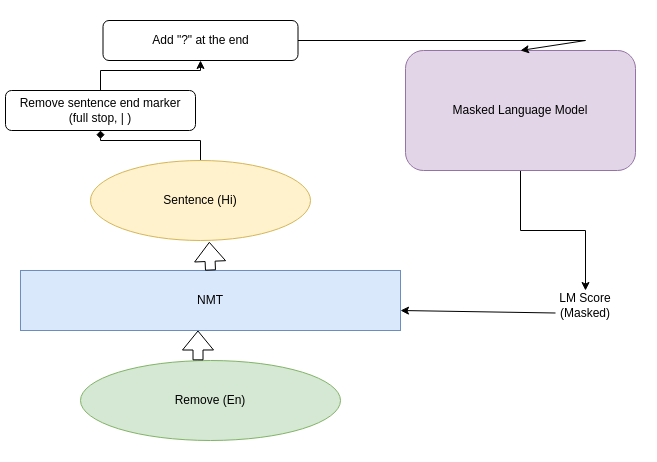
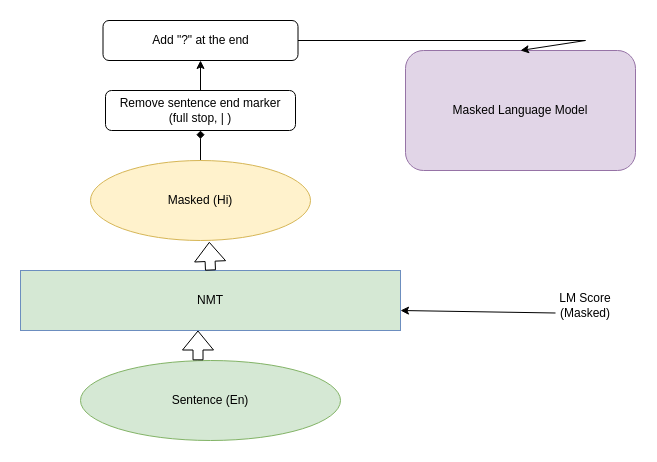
  <mxCell id="0" />
  <mxCell id="1" parent="0" />
- <mxCell id="2" value="&lt;p style=&quot;line-height: 2.6;&quot;&gt;NMT&lt;/p&gt;" style="rounded=0;whiteSpace=wrap;html=1;fillColor=#dae8fc;strokeColor=#6c8ebf;" parent="1" vertex="1"><mxGeometry x="20" y="270" width="380" height="60" as="geometry" /></mxCell>
- <mxCell id="3" value="Remove (En)" style="ellipse;whiteSpace=wrap;html=1;fillColor=#d5e8d4;strokeColor=#82b366;" parent="1" vertex="1"><mxGeometry x="80" y="360" width="260" height="80" as="geometry" /></mxCell>
+ <mxCell id="2" value="&lt;p style=&quot;line-height: 2.6;&quot;&gt;NMT&lt;/p&gt;" style="rounded=0;whiteSpace=wrap;html=1;fillColor=#d5e8d4;strokeColor=#6c8ebf;" parent="1" vertex="1"><mxGeometry x="20" y="270" width="380" height="60" as="geometry" /></mxCell>
+ <mxCell id="3" value="Sentence (En)" style="ellipse;whiteSpace=wrap;html=1;fillColor=#d5e8d4;strokeColor=#82b366;" parent="1" vertex="1"><mxGeometry x="80" y="360" width="260" height="80" as="geometry" /></mxCell>
  <mxCell id="4" value="" style="shape=flexArrow;endArrow=classic;html=1;rounded=0;exitX=0.452;exitY=-0.002;exitDx=0;exitDy=0;exitPerimeter=0;entryX=0.467;entryY=1;entryDx=0;entryDy=0;entryPerimeter=0;" parent="1" source="3" target="2" edge="1"><mxGeometry width="50" height="50" relative="1" as="geometry"><mxPoint x="300" y="450" as="sourcePoint" /><mxPoint x="350" y="400" as="targetPoint" /></mxGeometry></mxCell>
  <mxCell id="5" value="" style="edgeStyle=orthogonalEdgeStyle;rounded=0;orthogonalLoop=1;jettySize=auto;html=1;endArrow=diamond;" edge="1" parent="1" source="6" target="13"><mxGeometry relative="1" as="geometry" /></mxCell>
- <mxCell id="6" value="Sentence (Hi)" style="ellipse;whiteSpace=wrap;html=1;fillColor=#fff2cc;strokeColor=#d6b656;" parent="1" vertex="1"><mxGeometry x="90" y="160" width="220" height="80" as="geometry" /></mxCell>
+ <mxCell id="6" value="Masked (Hi)" style="ellipse;whiteSpace=wrap;html=1;fillColor=#fff2cc;strokeColor=#d6b656;" parent="1" vertex="1"><mxGeometry x="90" y="160" width="220" height="80" as="geometry" /></mxCell>
  <mxCell id="7" value="" style="shape=flexArrow;endArrow=classic;html=1;rounded=0;exitX=0.5;exitY=0;exitDx=0;exitDy=0;entryX=0.54;entryY=1.017;entryDx=0;entryDy=0;entryPerimeter=0;" parent="1" source="2" target="6" edge="1"><mxGeometry width="50" height="50" relative="1" as="geometry"><mxPoint x="300" y="240" as="sourcePoint" /><mxPoint x="350" y="190" as="targetPoint" /></mxGeometry></mxCell>
- <mxCell id="8" value="" style="edgeStyle=orthogonalEdgeStyle;rounded=0;orthogonalLoop=1;jettySize=auto;html=1;" parent="1" source="9" target="10" edge="1"><mxGeometry relative="1" as="geometry" /></mxCell>
  <mxCell id="9" value="Masked Language Model" style="rounded=1;whiteSpace=wrap;html=1;fillColor=#e1d5e7;strokeColor=#9673a6;" parent="1" vertex="1"><mxGeometry x="405" y="50" width="230" height="120" as="geometry" /></mxCell>
  <mxCell id="10" value="LM Score (Masked)" style="text;html=1;strokeColor=none;fillColor=none;align=center;verticalAlign=middle;whiteSpace=wrap;rounded=0;" parent="1" vertex="1"><mxGeometry x="555" y="290" width="60" height="30" as="geometry" /></mxCell>
  <mxCell id="11" value="" style="endArrow=classic;html=1;rounded=0;exitX=0;exitY=0.75;exitDx=0;exitDy=0;" parent="1" source="10" edge="1"><mxGeometry width="50" height="50" relative="1" as="geometry"><mxPoint x="300" y="220" as="sourcePoint" /><mxPoint x="400" y="310" as="targetPoint" /></mxGeometry></mxCell>
  <mxCell id="12" value="" style="edgeStyle=orthogonalEdgeStyle;rounded=0;orthogonalLoop=1;jettySize=auto;html=1;" edge="1" parent="1" source="13" target="14"><mxGeometry relative="1" as="geometry" /></mxCell>
- <mxCell id="13" value="Remove sentence end marker&lt;br&gt;(full stop, | )" style="rounded=1;whiteSpace=wrap;html=1;" vertex="1" parent="1"><mxGeometry x="5" y="90" width="190" height="40" as="geometry" /></mxCell>
+ <mxCell id="13" value="Remove sentence end marker&lt;br&gt;(full stop, | )" style="rounded=1;whiteSpace=wrap;html=1;" vertex="1" parent="1"><mxGeometry x="105" y="90" width="190" height="40" as="geometry" /></mxCell>
  <mxCell id="14" value="Add &quot;?&quot; at the end" style="rounded=1;whiteSpace=wrap;html=1;" vertex="1" parent="1"><mxGeometry x="102.5" y="20" width="195" height="40" as="geometry" /></mxCell>
  <mxCell id="15" value="" style="endArrow=classic;html=1;rounded=0;exitX=1;exitY=0.5;exitDx=0;exitDy=0;entryX=0.5;entryY=0;entryDx=0;entryDy=0;" edge="1" parent="1" source="14" target="9"><mxGeometry width="50" height="50" relative="1" as="geometry"><mxPoint x="300" y="200" as="sourcePoint" /><mxPoint x="350" y="150" as="targetPoint" /><Array as="points"><mxPoint x="585" y="40" /></Array></mxGeometry></mxCell>
